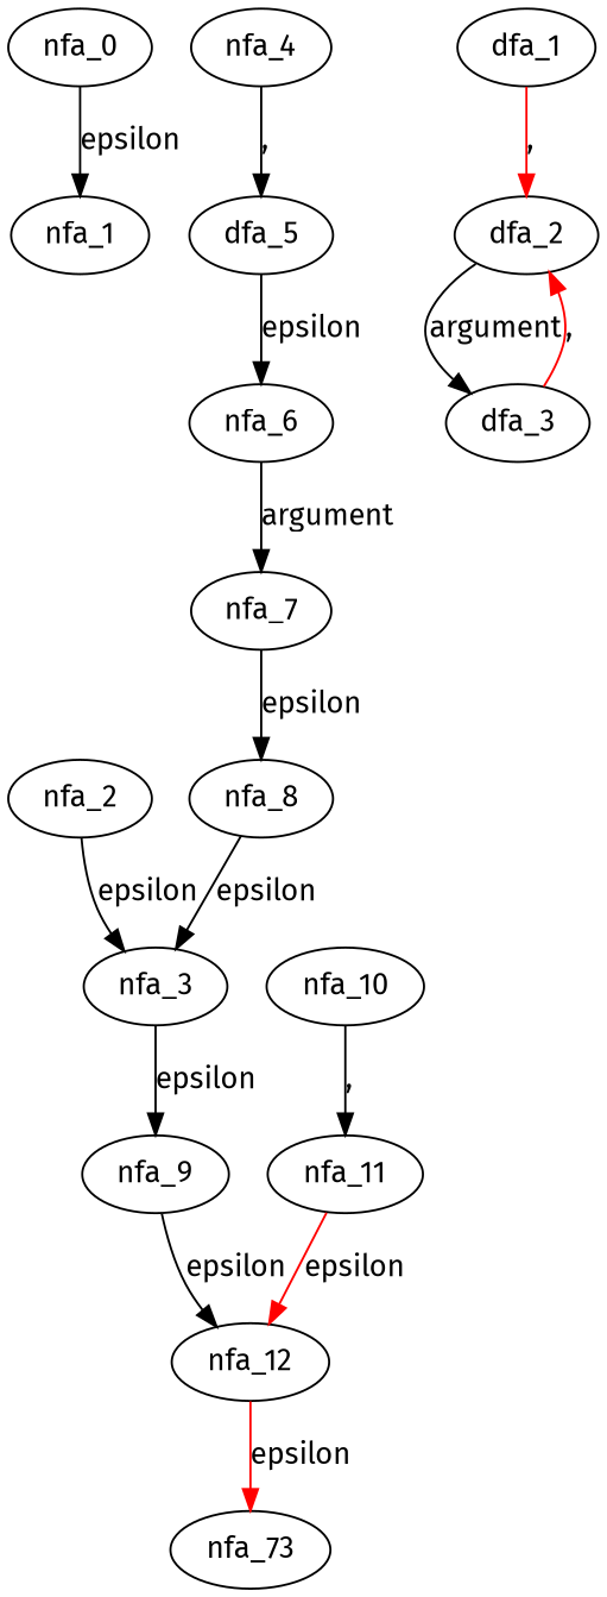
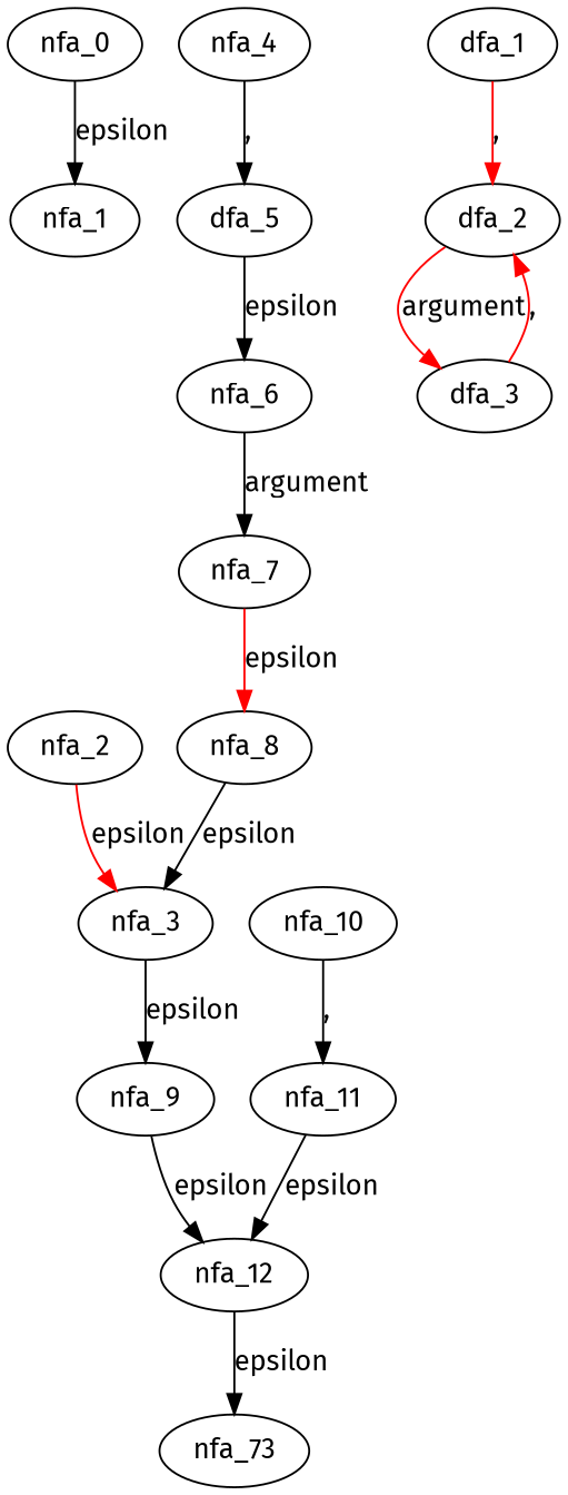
  digraph {
    fontname="Fira Sans"
    node [fontname="Fira Sans"]
    edge [fontname="Fira Sans"]
    nfa_0
    nfa_1
    nfa_2
    nfa_3
    nfa_4
    nfa_9
    n7 [label=dfa_5]
    nfa_6
    nfa_7
    nfa_8
    nfa_10
    nfa_12
    nfa_11
    n14 [label=nfa_73]
    dfa_1
    dfa_2
    dfa_3
    subgraph sub_1 {
      nfa_0
      nfa_1
      nfa_2
      nfa_3
      nfa_4
      nfa_9
      n7
      nfa_6
      nfa_7
      nfa_8
      nfa_10
      nfa_12
      nfa_11
      n14
    }
    subgraph sub_2 {
      dfa_1
      dfa_2
      dfa_3
    }
    nfa_0 -> nfa_1 [label=epsilon]
-   nfa_2 -> nfa_3 [label=epsilon]
+   nfa_2 -> nfa_3 [label=epsilon color=red]
    nfa_3 -> nfa_9 [label=epsilon]
    nfa_4 -> n7 [label=","]
    nfa_9 -> nfa_12 [label=epsilon]
    n7 -> nfa_6 [label=epsilon]
    nfa_6 -> nfa_7 [label=argument]
-   nfa_7 -> nfa_8 [label=epsilon]
+   nfa_7 -> nfa_8 [label=epsilon color=red]
    nfa_8 -> nfa_3 [label=epsilon]
    nfa_10 -> nfa_11 [label=","]
-   nfa_12 -> n14 [label=epsilon color=red]
-   nfa_11 -> nfa_12 [label=epsilon color=red]
+   nfa_12 -> n14 [label=epsilon]
+   nfa_11 -> nfa_12 [label=epsilon]
    dfa_1 -> dfa_2 [color=red label=","]
-   dfa_2 -> dfa_3 [color=black label=argument]
+   dfa_2 -> dfa_3 [color=red label=argument]
    dfa_3 -> dfa_2 [color=red label=","]
  }
